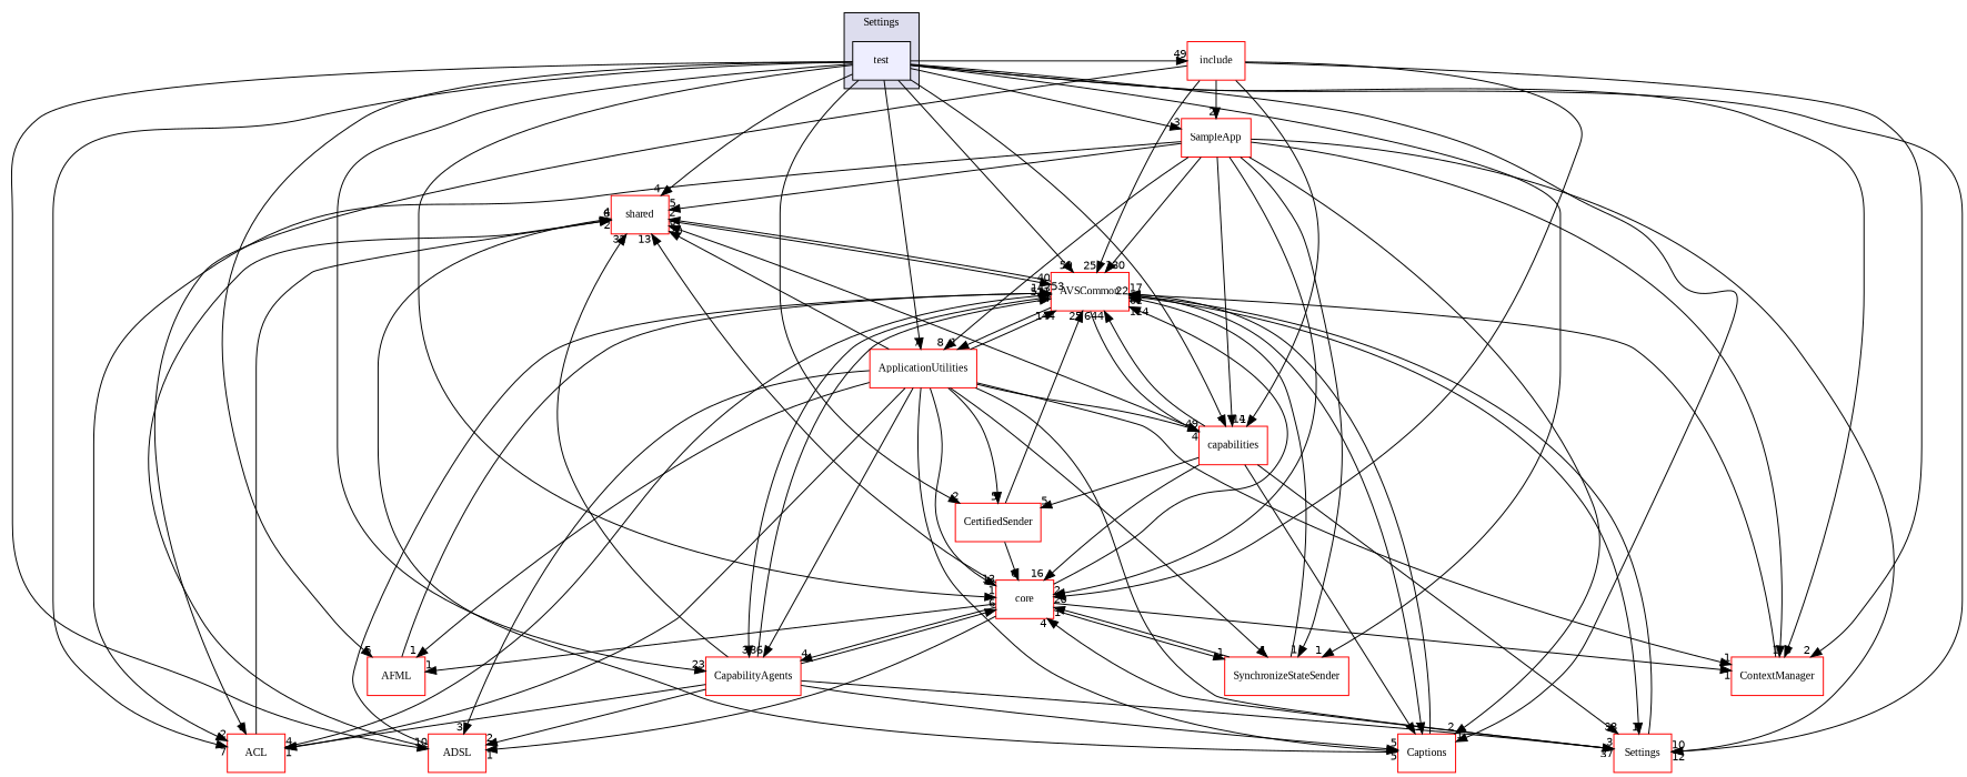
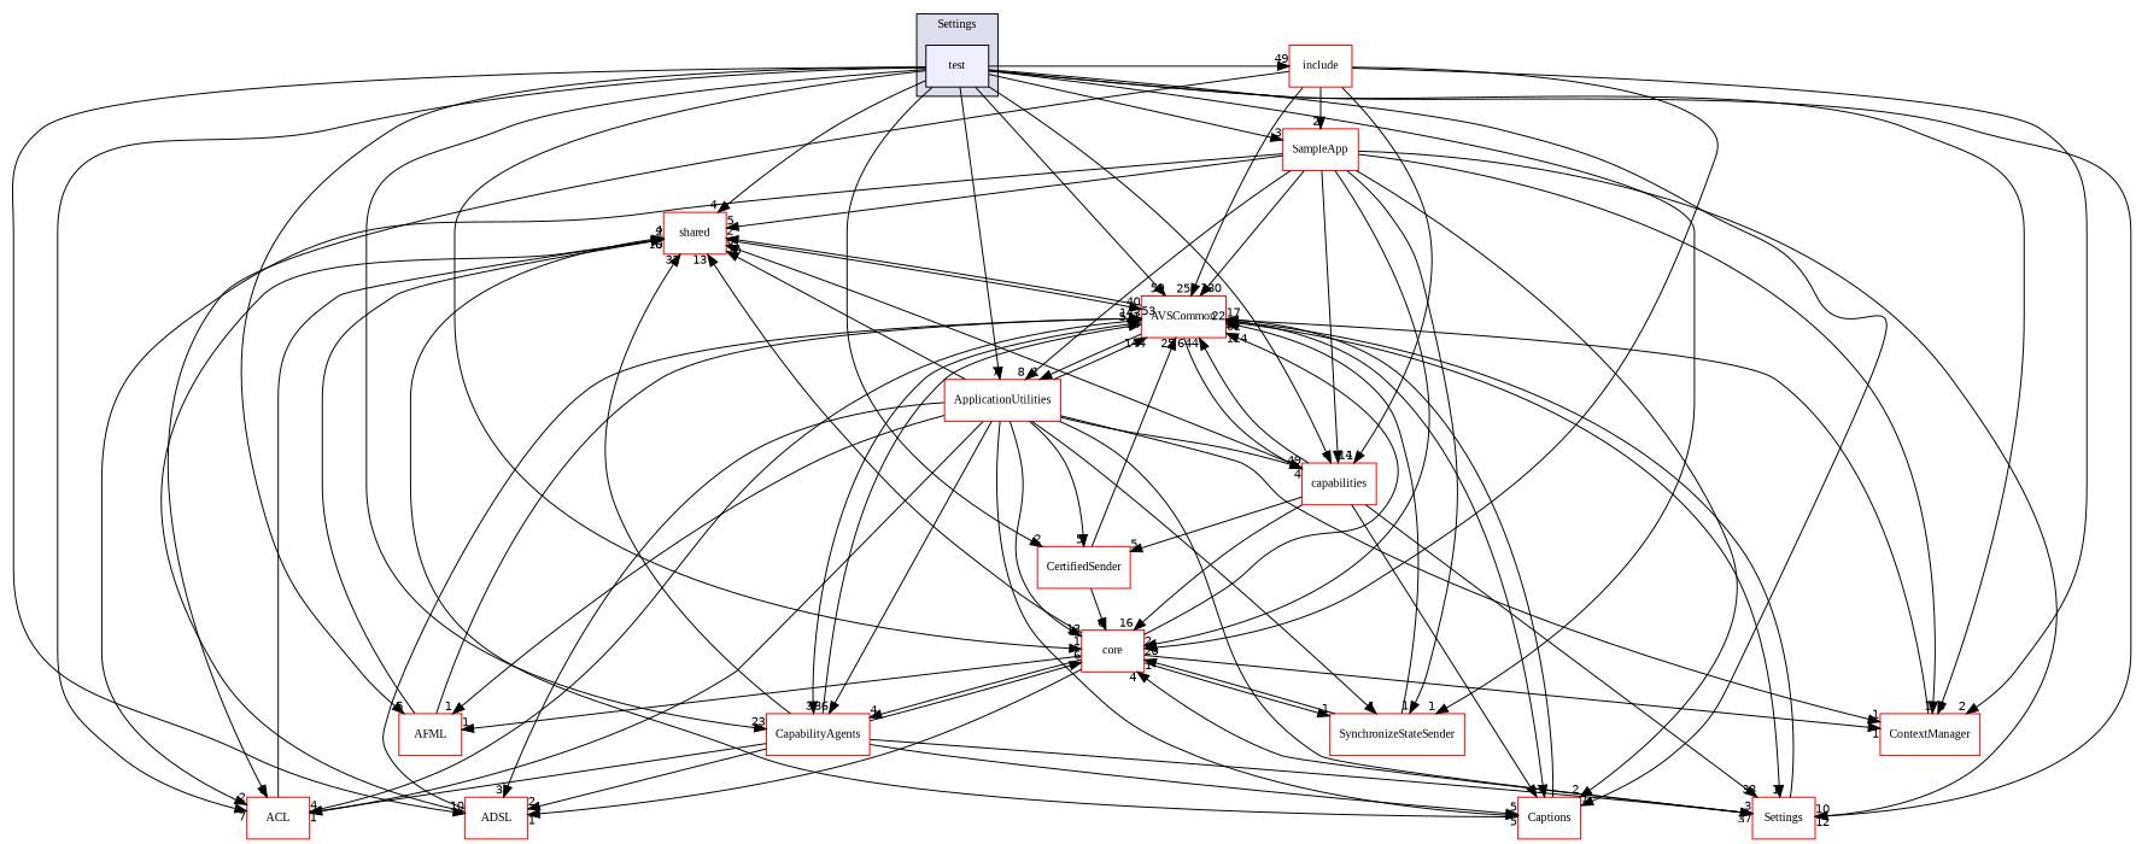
  digraph {
    compound=true
    fontname="Liberation Serif"
    node [fillcolor=white fontname="Liberation Serif" fontsize=10 shape=box style=filled color=red]
    edge [fontname="Liberation Serif" headlabel=1 labeldistance=1.5 labelfontname=Helvetica labelfontsize=10]
    n1 [fillcolor="#eeeeff" label=test pencolor=black color=""]
    n2 [label=include]
    n3 [label=shared]
    n4 [label=SampleApp]
    n5 [label=ApplicationUtilities]
    n6 [label=AFML]
    n7 [label=CapabilityAgents]
    n8 [label=ContextManager]
    n9 [label=Captions]
    n10 [label=CertifiedSender]
    n11 [label=Settings]
    n12 [label=ACL]
    n13 [label=AVSCommon]
    n14 [label=core]
    n15 [label=ADSL]
    n16 [label=capabilities]
    n17 [label=SynchronizeStateSender]
    subgraph cluster_1 {
      bgcolor="#ddddee"
      fontsize=10
      label=Settings
      pencolor=black
      n1
    }
    n1 -> n2 [headlabel=49]
    n1 -> n3 [headlabel=4]
    n1 -> n4 [headlabel=3]
    n1 -> n5 [headlabel=7]
    n1 -> n6 [headlabel=5]
    n1 -> n7 [headlabel=23]
    n1 -> n8 [headlabel=3]
    n1 -> n9
    n1 -> n10 [headlabel=2]
    n1 -> n11 [headlabel=10]
    n1 -> n12 [headlabel=7]
    n1 -> n13 [headlabel=59]
    n1 -> n14
    n1 -> n15 [headlabel=10]
    n1 -> n16 [headlabel=4]
    n1 -> n17
    n2 -> n4 [headlabel=2]
    n2 -> n8 [headlabel=2]
    n2 -> n12 [headlabel=3]
    n2 -> n13 [headlabel=25]
    n2 -> n14 [headlabel=2]
    n2 -> n16
    n3 -> n13 [headlabel=40]
    n4 -> n3 [headlabel=5]
    n4 -> n5 [headlabel=8]
    n4 -> n8
    n4 -> n9 [headlabel=2]
    n4 -> n11 [headlabel=12]
    n4 -> n12 [headlabel=2]
    n4 -> n13 [headlabel=130]
    n4 -> n14 [headlabel=20]
    n4 -> n16 [headlabel=14]
    n4 -> n17
    n5 -> n3 [headlabel=8]
    n5 -> n6
    n5 -> n7 [headlabel=36]
    n5 -> n8
    n5 -> n9 [headlabel=5]
    n5 -> n10 [headlabel=5]
    n5 -> n11 [headlabel=3]
    n5 -> n12 [headlabel=4]
    n5 -> n13 [headlabel=144]
    n5 -> n14 [headlabel=13]
    n5 -> n15 [headlabel=3]
    n5 -> n16 [headlabel=49]
    n5 -> n17
+   n6 -> n3 [headlabel=10]
    n6 -> n13 [headlabel=54]
    n7 -> n3 [headlabel=32]
    n7 -> n9 [headlabel=5]
    n7 -> n11 [headlabel=37]
    n7 -> n12
    n7 -> n13 [headlabel=521]
    n7 -> n14 [headlabel=6]
    n7 -> n15 [headlabel=2]
    n8 -> n13 [headlabel=17]
    n9 -> n3 [headlabel=4]
    n9 -> n13 [headlabel=24]
    n10 -> n13 [headlabel=25]
    n10 -> n14 [headlabel=6]
    n11 -> n13 [headlabel=61]
    n11 -> n14 [headlabel=4]
    n12 -> n3 [headlabel=2]
    n12 -> n13 [headlabel=143]
    n13 -> n3 [headlabel=2]
    n13 -> n5
    n13 -> n7 [headlabel=3]
    n13 -> n9
    n13 -> n11
    n13 -> n16 [headlabel=4]
    n14 -> n3 [headlabel=13]
    n14 -> n6
    n14 -> n7 [headlabel=4]
    n14 -> n8
    n14 -> n13 [headlabel=114]
    n14 -> n15
    n14 -> n17
    n15 -> n3 [headlabel=6]
    n15 -> n13 [headlabel=53]
    n16 -> n3 [headlabel=70]
    n16 -> n9 [headlabel=4]
    n16 -> n10 [headlabel=5]
    n16 -> n11 [headlabel=33]
    n16 -> n13 [headlabel=644]
    n16 -> n14 [headlabel=16]
    n17 -> n13 [headlabel=22]
    n17 -> n14
  }
